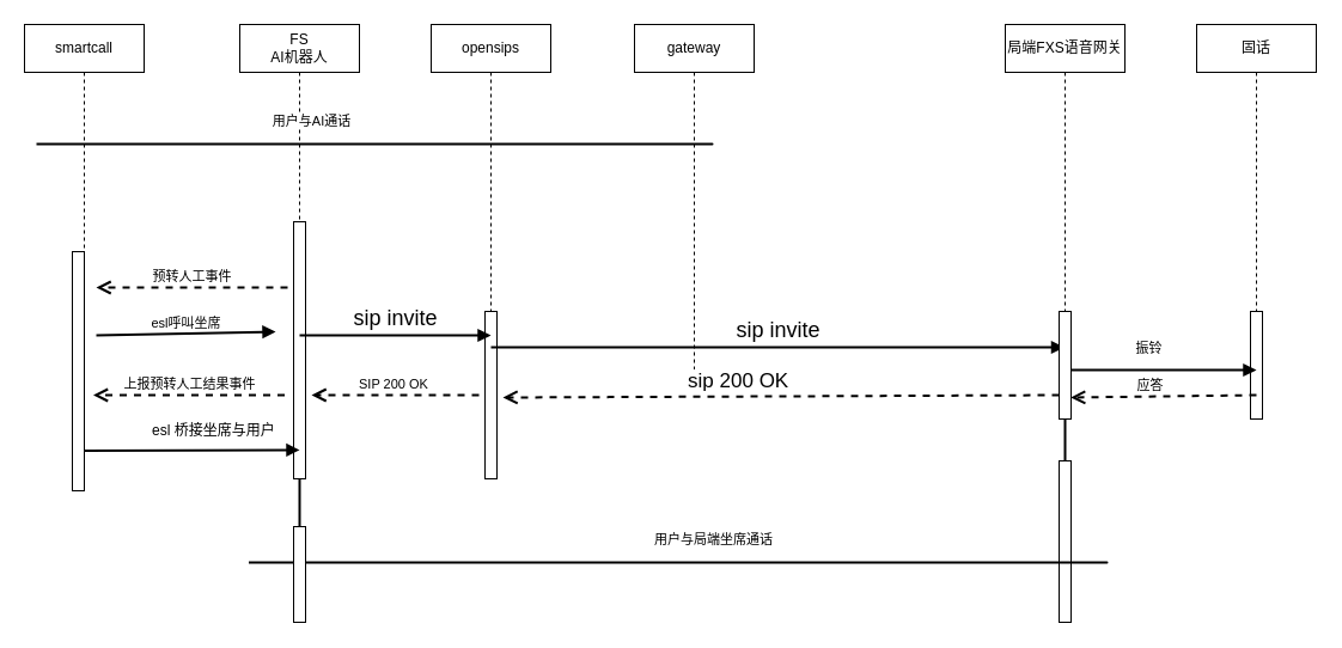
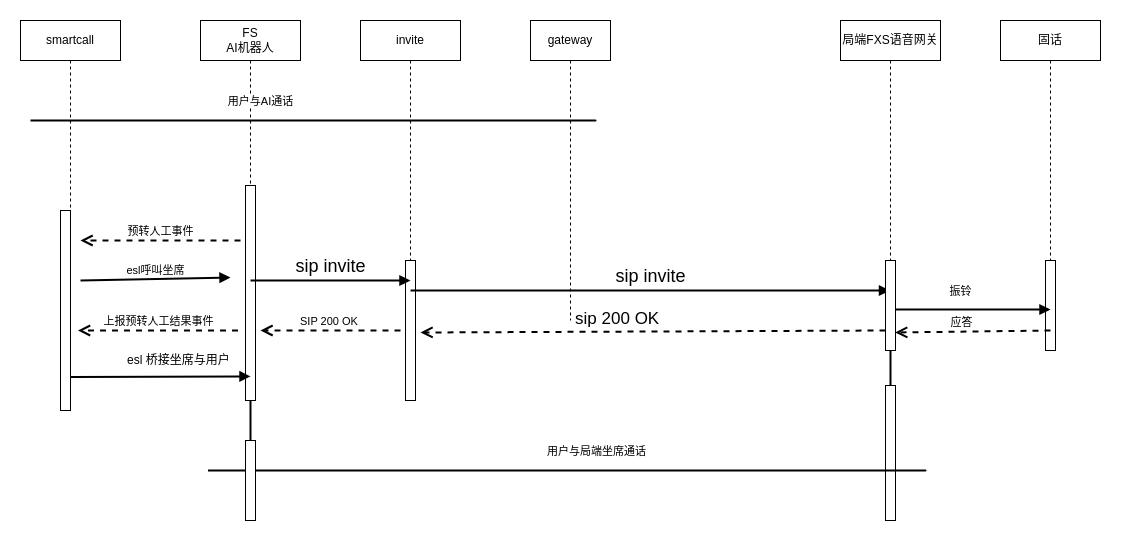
  <mxCell id="0" />
  <mxCell id="1" parent="0" />
- <mxCell id="2" value="opensips" style="shape=umlLifeline;perimeter=lifelinePerimeter;whiteSpace=wrap;html=1;container=1;collapsible=0;recursiveResize=0;outlineConnect=0;" parent="1" vertex="1"><mxGeometry x="360" y="20" width="100" height="380" as="geometry" /></mxCell>
+ <mxCell id="2" value="invite" style="shape=umlLifeline;perimeter=lifelinePerimeter;whiteSpace=wrap;html=1;container=1;collapsible=0;recursiveResize=0;outlineConnect=0;" parent="1" vertex="1"><mxGeometry x="360" y="20" width="100" height="380" as="geometry" /></mxCell>
  <mxCell id="3" value="" style="html=1;points=[];perimeter=orthogonalPerimeter;" vertex="1" parent="2"><mxGeometry x="45" y="240" width="10" height="140" as="geometry" /></mxCell>
  <mxCell id="4" value="FS&lt;br&gt;AI机器人&lt;br&gt;" style="shape=umlLifeline;perimeter=lifelinePerimeter;whiteSpace=wrap;html=1;container=1;collapsible=0;recursiveResize=0;outlineConnect=0;" parent="1" vertex="1"><mxGeometry x="200" y="20" width="100" height="380" as="geometry" /></mxCell>
  <mxCell id="5" value="" style="html=1;points=[];perimeter=orthogonalPerimeter;" vertex="1" parent="4"><mxGeometry x="45" y="165" width="10" height="215" as="geometry" /></mxCell>
  <mxCell id="6" value="SIP 200 OK&amp;nbsp;" style="html=1;verticalAlign=bottom;endArrow=open;dashed=1;endSize=8;strokeWidth=2;" edge="1" parent="4"><mxGeometry relative="1" as="geometry"><mxPoint x="200" y="310" as="sourcePoint" /><mxPoint x="60" y="310" as="targetPoint" /></mxGeometry></mxCell>
  <mxCell id="7" value="smartcall" style="shape=umlLifeline;perimeter=lifelinePerimeter;whiteSpace=wrap;html=1;container=1;collapsible=0;recursiveResize=0;outlineConnect=0;" parent="1" vertex="1"><mxGeometry x="20" y="20" width="100" height="390" as="geometry" /></mxCell>
  <mxCell id="8" value="" style="html=1;points=[];perimeter=orthogonalPerimeter;" vertex="1" parent="7"><mxGeometry x="40" y="190" width="10" height="200" as="geometry" /></mxCell>
  <mxCell id="9" value="预转人工事件" style="html=1;verticalAlign=bottom;endArrow=open;dashed=1;endSize=8;strokeWidth=2;" edge="1" parent="7"><mxGeometry relative="1" as="geometry"><mxPoint x="220" y="220" as="sourcePoint" /><mxPoint x="60" y="220" as="targetPoint" /></mxGeometry></mxCell>
  <mxCell id="10" value="esl呼叫坐席" style="html=1;verticalAlign=bottom;endArrow=block;strokeWidth=2;" edge="1" parent="7"><mxGeometry width="80" relative="1" as="geometry"><mxPoint x="60" y="260" as="sourcePoint" /><mxPoint x="210" y="257" as="targetPoint" /></mxGeometry></mxCell>
- <mxCell id="11" value="gateway" style="shape=umlLifeline;perimeter=lifelinePerimeter;whiteSpace=wrap;html=1;container=1;collapsible=0;recursiveResize=0;outlineConnect=0;" parent="1" vertex="1"><mxGeometry x="530" y="20" width="100" height="300" as="geometry" /></mxCell>
+ <mxCell id="11" value="gateway" style="shape=umlLifeline;perimeter=lifelinePerimeter;whiteSpace=wrap;html=1;container=1;collapsible=0;recursiveResize=0;outlineConnect=0;" parent="1" vertex="1"><mxGeometry x="530" y="20" width="80" height="300" as="geometry" /></mxCell>
  <mxCell id="12" value="用户与AI通话" style="html=1;verticalAlign=bottom;endArrow=none;endFill=0;strokeWidth=2;" edge="1" parent="1"><mxGeometry x="0.039" y="160" width="80" relative="1" as="geometry"><mxPoint x="30" y="120" as="sourcePoint" /><mxPoint x="420" y="120" as="targetPoint" /><Array as="points"><mxPoint x="419.5" y="120" /><mxPoint x="600" y="120" /></Array><mxPoint x="-160" y="150" as="offset" /></mxGeometry></mxCell>
  <mxCell id="13" value="局端FXS语音网关" style="shape=umlLifeline;perimeter=lifelinePerimeter;whiteSpace=wrap;html=1;container=1;collapsible=0;recursiveResize=0;outlineConnect=0;" vertex="1" parent="1"><mxGeometry x="840" y="20" width="100" height="300" as="geometry" /></mxCell>
  <mxCell id="14" value="固话" style="shape=umlLifeline;perimeter=lifelinePerimeter;whiteSpace=wrap;html=1;container=1;collapsible=0;recursiveResize=0;outlineConnect=0;" vertex="1" parent="1"><mxGeometry x="1000" y="20" width="100" height="330" as="geometry" /></mxCell>
  <mxCell id="15" value="" style="html=1;points=[];perimeter=orthogonalPerimeter;" vertex="1" parent="14"><mxGeometry x="45" y="240" width="10" height="90" as="geometry" /></mxCell>
  <mxCell id="16" value="&lt;font style=&quot;font-size: 18px&quot;&gt;sip invite&lt;/font&gt;" style="html=1;verticalAlign=bottom;endArrow=block;strokeWidth=2;" edge="1" parent="1"><mxGeometry width="80" relative="1" as="geometry"><mxPoint x="250" y="280" as="sourcePoint" /><mxPoint x="410" y="280" as="targetPoint" /></mxGeometry></mxCell>
  <mxCell id="17" value="&lt;font style=&quot;font-size: 18px&quot;&gt;sip invite&lt;/font&gt;" style="html=1;verticalAlign=bottom;endArrow=block;strokeWidth=2;" edge="1" parent="1" target="13"><mxGeometry width="80" relative="1" as="geometry"><mxPoint x="410" y="290" as="sourcePoint" /><mxPoint x="570" y="290" as="targetPoint" /></mxGeometry></mxCell>
  <mxCell id="18" value="振铃" style="html=1;verticalAlign=bottom;endArrow=block;strokeWidth=2;" edge="1" parent="1"><mxGeometry x="-0.125" y="9" width="80" relative="1" as="geometry"><mxPoint x="890" y="309" as="sourcePoint" /><mxPoint x="1050" y="309" as="targetPoint" /><mxPoint as="offset" /></mxGeometry></mxCell>
  <mxCell id="19" value="" style="edgeStyle=orthogonalEdgeStyle;rounded=0;orthogonalLoop=1;jettySize=auto;html=1;endArrow=none;endFill=0;strokeWidth=2;" edge="1" parent="1" source="20" target="21"><mxGeometry relative="1" as="geometry" /></mxCell>
  <mxCell id="20" value="" style="html=1;points=[];perimeter=orthogonalPerimeter;" vertex="1" parent="1"><mxGeometry x="885" y="260" width="10" height="90" as="geometry" /></mxCell>
  <mxCell id="21" value="" style="html=1;points=[];perimeter=orthogonalPerimeter;" vertex="1" parent="1"><mxGeometry x="885" y="385" width="10" height="135" as="geometry" /></mxCell>
  <mxCell id="22" value="应答" style="html=1;verticalAlign=bottom;endArrow=open;dashed=1;endSize=8;strokeWidth=2;entryX=0.967;entryY=0.8;entryDx=0;entryDy=0;entryPerimeter=0;" edge="1" parent="1" target="20"><mxGeometry x="0.143" relative="1" as="geometry"><mxPoint x="1050" y="330" as="sourcePoint" /><mxPoint x="910" y="330" as="targetPoint" /><mxPoint as="offset" /></mxGeometry></mxCell>
  <mxCell id="23" value="&lt;font style=&quot;font-size: 17px&quot;&gt;sip 200 OK&amp;nbsp;&lt;/font&gt;" style="html=1;verticalAlign=bottom;endArrow=open;dashed=1;endSize=8;strokeWidth=2;" edge="1" parent="1"><mxGeometry x="0.143" relative="1" as="geometry"><mxPoint x="885" y="330" as="sourcePoint" /><mxPoint x="420" y="332" as="targetPoint" /><mxPoint as="offset" /></mxGeometry></mxCell>
  <mxCell id="24" value="" style="html=1;verticalAlign=bottom;endArrow=block;strokeWidth=2;entryX=0.5;entryY=0.888;entryDx=0;entryDy=0;entryPerimeter=0;" edge="1" parent="1" target="5"><mxGeometry width="80" relative="1" as="geometry"><mxPoint x="70" y="376.5" as="sourcePoint" /><mxPoint x="230" y="376" as="targetPoint" /></mxGeometry></mxCell>
  <mxCell id="25" value="上报预转人工结果事件" style="html=1;verticalAlign=bottom;endArrow=open;dashed=1;endSize=8;strokeWidth=2;" edge="1" parent="1"><mxGeometry relative="1" as="geometry"><mxPoint x="237.5" y="330" as="sourcePoint" /><mxPoint x="77.5" y="330" as="targetPoint" /></mxGeometry></mxCell>
  <mxCell id="26" value="esl 桥接坐席与用户" style="text;html=1;resizable=0;points=[];autosize=1;align=left;verticalAlign=top;spacingTop=-4;" vertex="1" parent="1"><mxGeometry x="125" y="350" width="150" height="10" as="geometry" /></mxCell>
  <mxCell id="27" value="用户与局端坐席通话" style="html=1;verticalAlign=bottom;endArrow=none;endFill=0;strokeWidth=2;" edge="1" parent="1"><mxGeometry x="0.039" y="160" width="80" relative="1" as="geometry"><mxPoint x="207.5" y="470" as="sourcePoint" /><mxPoint x="597.5" y="470" as="targetPoint" /><Array as="points"><mxPoint x="597" y="470" /><mxPoint x="930" y="470" /></Array><mxPoint x="-160" y="150" as="offset" /></mxGeometry></mxCell>
  <mxCell id="28" value="" style="html=1;points=[];perimeter=orthogonalPerimeter;" vertex="1" parent="1"><mxGeometry x="245" y="440" width="10" height="80" as="geometry" /></mxCell>
  <mxCell id="29" value="" style="edgeStyle=orthogonalEdgeStyle;rounded=0;orthogonalLoop=1;jettySize=auto;html=1;endArrow=none;endFill=0;strokeWidth=2;" edge="1" parent="1" source="5" target="28"><mxGeometry relative="1" as="geometry" /></mxCell>
